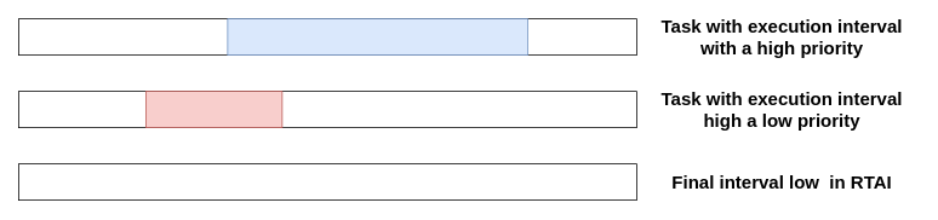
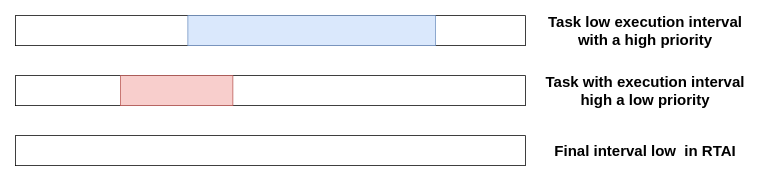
  <mxCell id="0" />
  <mxCell id="1" parent="0" />
  <mxCell id="2" value="" style="rounded=0;whiteSpace=wrap;html=1;" vertex="1" parent="1"><mxGeometry x="20" y="20" width="680" height="40" as="geometry" /></mxCell>
  <mxCell id="3" value="" style="rounded=0;whiteSpace=wrap;html=1;" vertex="1" parent="1"><mxGeometry x="20" y="100" width="680" height="40" as="geometry" /></mxCell>
  <mxCell id="4" value="" style="rounded=0;whiteSpace=wrap;html=1;" vertex="1" parent="1"><mxGeometry x="20" y="180" width="680" height="40" as="geometry" /></mxCell>
  <mxCell id="5" value="&lt;b&gt;&lt;font style=&quot;font-size: 20px&quot;&gt;Final interval low&amp;nbsp; in RTAI&lt;/font&gt;&lt;/b&gt;" style="text;html=1;strokeColor=none;fillColor=none;align=center;verticalAlign=middle;whiteSpace=wrap;rounded=0;" vertex="1" parent="1"><mxGeometry x="710" y="185" width="300" height="30" as="geometry" /></mxCell>
- <mxCell id="6" value="&lt;span style=&quot;font-size: 20px&quot;&gt;&lt;b&gt;Task with execution interval with a high priority&lt;/b&gt;&lt;/span&gt;" style="text;html=1;strokeColor=none;fillColor=none;align=center;verticalAlign=middle;whiteSpace=wrap;rounded=0;" vertex="1" parent="1"><mxGeometry x="710" y="25" width="300" height="30" as="geometry" /></mxCell>
+ <mxCell id="6" value="&lt;span style=&quot;font-size: 20px&quot;&gt;&lt;b&gt;Task low execution interval with a high priority&lt;/b&gt;&lt;/span&gt;" style="text;html=1;strokeColor=none;fillColor=none;align=center;verticalAlign=middle;whiteSpace=wrap;rounded=0;" vertex="1" parent="1"><mxGeometry x="710" y="25" width="300" height="30" as="geometry" /></mxCell>
  <mxCell id="7" value="&lt;span style=&quot;font-size: 20px&quot;&gt;&lt;b&gt;Task with execution interval high a low priority&lt;/b&gt;&lt;/span&gt;" style="text;html=1;strokeColor=none;fillColor=none;align=center;verticalAlign=middle;whiteSpace=wrap;rounded=0;" vertex="1" parent="1"><mxGeometry x="710" y="105" width="300" height="30" as="geometry" /></mxCell>
  <mxCell id="8" value="" style="rounded=0;whiteSpace=wrap;html=1;fontSize=20;fillColor=#dae8fc;strokeColor=#6c8ebf;" vertex="1" parent="1"><mxGeometry x="250" y="20" width="330" height="40" as="geometry" /></mxCell>
  <mxCell id="9" value="" style="rounded=0;whiteSpace=wrap;html=1;fontSize=20;fillColor=#f8cecc;strokeColor=#b85450;" vertex="1" parent="1"><mxGeometry x="160" y="100" width="150" height="40" as="geometry" /></mxCell>
